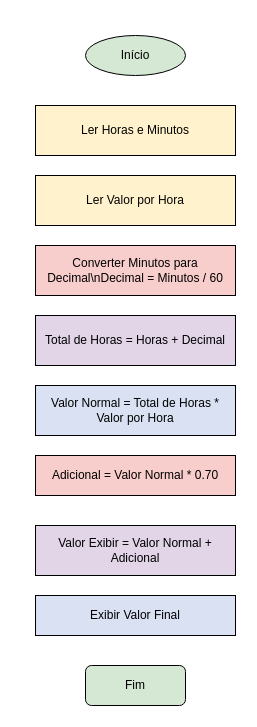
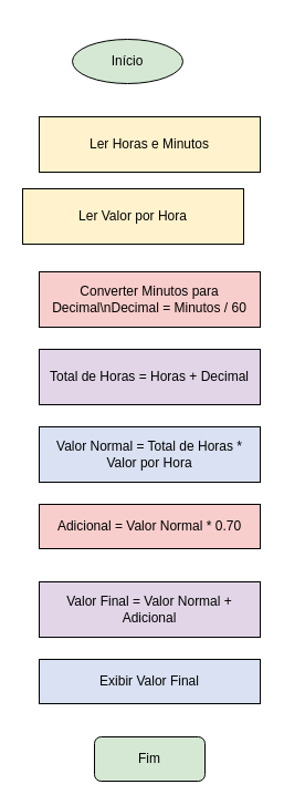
  <mxCell id="0" />
  <mxCell id="1" parent="0" />
  <mxCell id="2" style="edgeStyle=orthogonalEdgeStyle;" edge="1" parent="1" />
  <mxCell id="3" style="edgeStyle=orthogonalEdgeStyle;" edge="1" parent="1" />
  <mxCell id="4" style="edgeStyle=orthogonalEdgeStyle;" edge="1" parent="1" />
  <mxCell id="5" style="edgeStyle=orthogonalEdgeStyle;" edge="1" parent="1" />
  <mxCell id="6" style="edgeStyle=orthogonalEdgeStyle;" edge="1" parent="1" />
  <mxCell id="7" style="edgeStyle=orthogonalEdgeStyle;" edge="1" parent="1" />
  <mxCell id="8" style="edgeStyle=orthogonalEdgeStyle;" edge="1" parent="1" />
  <mxCell id="9" style="edgeStyle=orthogonalEdgeStyle;" edge="1" parent="1" />
  <mxCell id="10" style="edgeStyle=orthogonalEdgeStyle;" edge="1" parent="1" />
- <mxCell id="11" value="Início" style="ellipse;whiteSpace=wrap;fillColor=#D5E8D4" vertex="1" parent="1"><mxGeometry x="70" y="20" width="100" height="40" as="geometry" /></mxCell>
+ <mxCell id="11" value="Início" style="ellipse;whiteSpace=wrap;fillColor=#D5E8D4" vertex="1" parent="1"><mxGeometry x="50" y="20" width="100" height="40" as="geometry" /></mxCell>
  <mxCell id="12" value="Ler Horas e Minutos" style="rectangle;whiteSpace=wrap;fillColor=#FFF2CC" vertex="1" parent="1"><mxGeometry x="20" y="90" width="200" height="50" as="geometry" /></mxCell>
- <mxCell id="13" value="Ler Valor por Hora" style="rectangle;whiteSpace=wrap;fillColor=#FFF2CC" vertex="1" parent="1"><mxGeometry x="20" y="160" width="200" height="50" as="geometry" /></mxCell>
+ <mxCell id="13" value="Ler Valor por Hora" style="rectangle;whiteSpace=wrap;fillColor=#FFF2CC" vertex="1" parent="1"><mxGeometry x="5" y="155" width="200" height="50" as="geometry" /></mxCell>
  <mxCell id="14" value="Converter Minutos para Decimal\nDecimal = Minutos / 60" style="rectangle;whiteSpace=wrap;fillColor=#F8CECC" vertex="1" parent="1"><mxGeometry x="20" y="230" width="200" height="50" as="geometry" /></mxCell>
  <mxCell id="15" value="Total de Horas = Horas + Decimal" style="rectangle;whiteSpace=wrap;fillColor=#E1D5E7" vertex="1" parent="1"><mxGeometry x="20" y="300" width="200" height="50" as="geometry" /></mxCell>
  <mxCell id="16" value="Valor Normal = Total de Horas * Valor por Hora" style="rectangle;whiteSpace=wrap;fillColor=#D9E1F2" vertex="1" parent="1"><mxGeometry x="20" y="370" width="200" height="50" as="geometry" /></mxCell>
  <mxCell id="17" value="Adicional = Valor Normal * 0.70" style="rectangle;whiteSpace=wrap;fillColor=#F8CECC" vertex="1" parent="1"><mxGeometry x="20" y="440" width="200" height="40" as="geometry" /></mxCell>
- <mxCell id="18" value="Valor Exibir = Valor Normal + Adicional" style="rectangle;whiteSpace=wrap;fillColor=#E1D5E7" vertex="1" parent="1"><mxGeometry x="20" y="510" width="200" height="50" as="geometry" /></mxCell>
+ <mxCell id="18" value="Valor Final = Valor Normal + Adicional" style="rectangle;whiteSpace=wrap;fillColor=#E1D5E7" vertex="1" parent="1"><mxGeometry x="20" y="510" width="200" height="50" as="geometry" /></mxCell>
  <mxCell id="19" value="Exibir Valor Final" style="rectangle;whiteSpace=wrap;fillColor=#D9E1F2" vertex="1" parent="1"><mxGeometry x="20" y="580" width="200" height="40" as="geometry" /></mxCell>
  <mxCell id="20" value="Fim" style="whiteSpace=wrap;fillColor=#D5E8D4;rounded=1;" vertex="1" parent="1"><mxGeometry x="70" y="650" width="100" height="40" as="geometry" /></mxCell>
  <mxCell id="21" edge="1" parent="1" source="11" target="12" />
  <mxCell id="22" edge="1" parent="1" source="12" target="13" />
  <mxCell id="23" edge="1" parent="1" source="13" target="14" />
  <mxCell id="24" edge="1" parent="1" source="14" target="15" />
  <mxCell id="25" edge="1" parent="1" source="16" target="17" />
  <mxCell id="26" edge="1" parent="1" source="17" target="18" />
  <mxCell id="27" edge="1" parent="1" source="18" target="19" />
  <mxCell id="28" edge="1" parent="1" source="19" target="20" />
